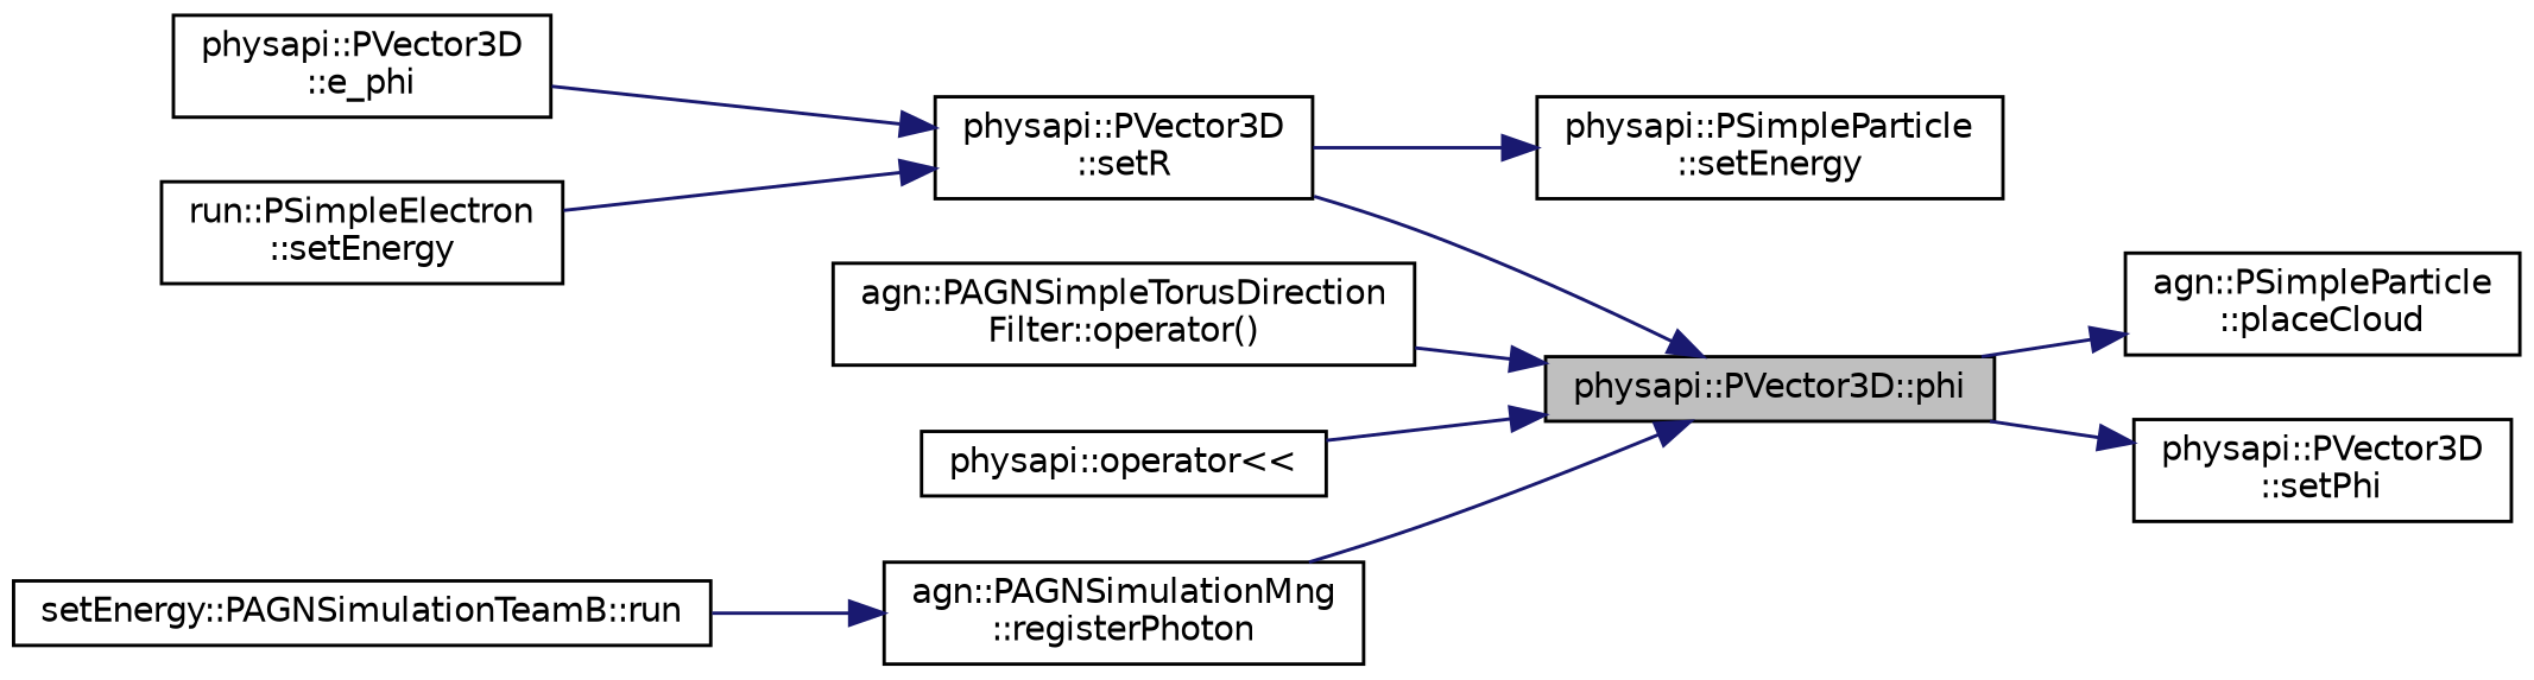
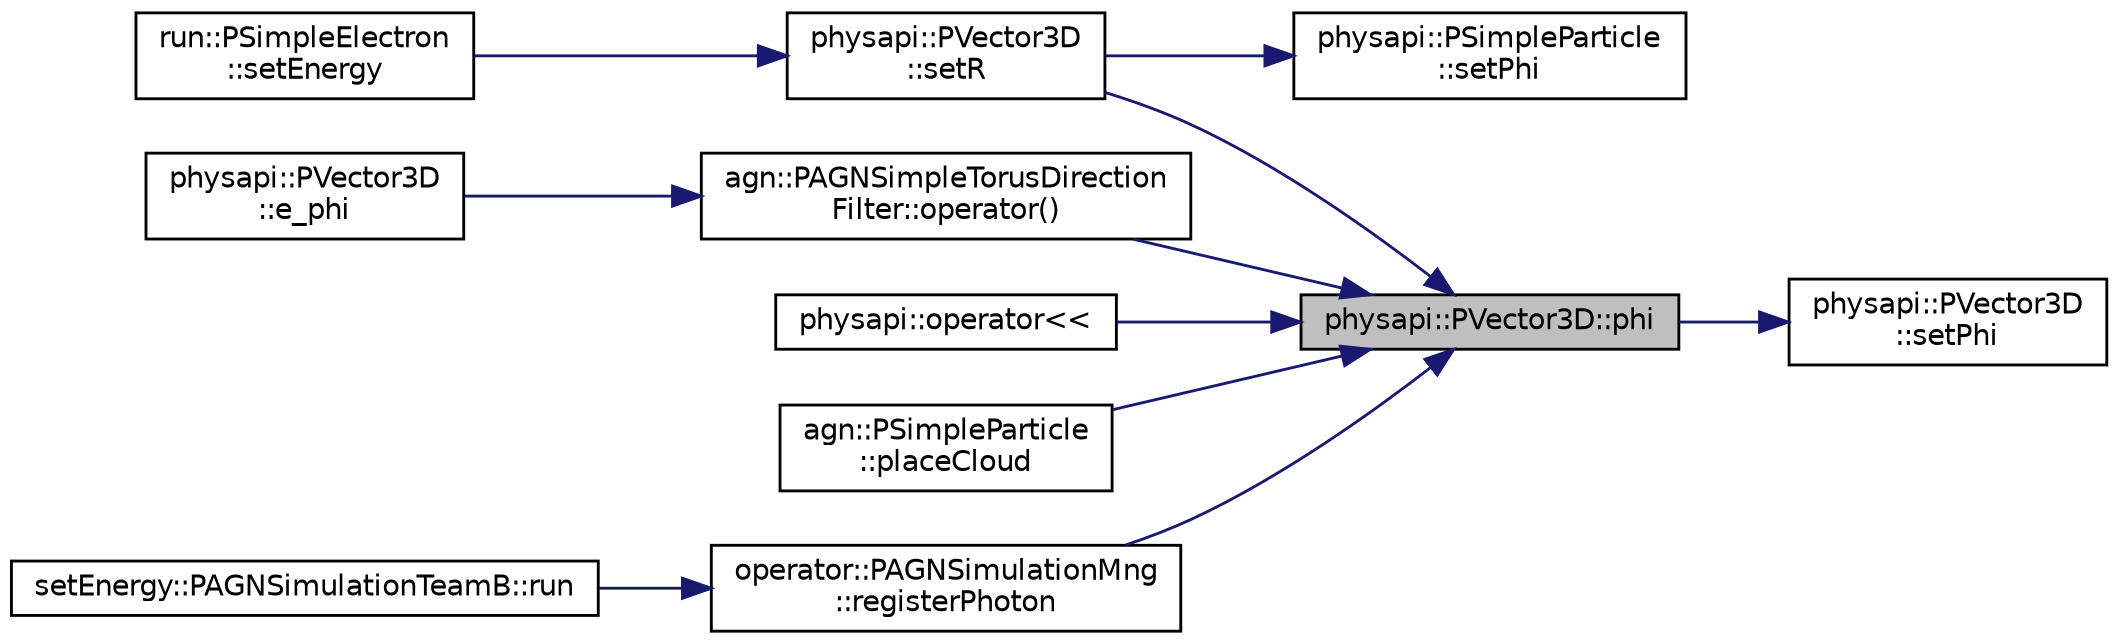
  digraph {
    rankdir=RL
    node [color=black fillcolor=white fontname=Helvetica fontsize=10 shape=record style=filled]
    edge [color=midnightblue dir=back fontname=Helvetica fontsize=10 labelfontname=Helvetica labelfontsize=10 style=solid]
    n1 [fillcolor=grey75 fontcolor=black height=0.2 label="physapi::PVector3D::phi" width=0.4]
    n2 [height=0.2 label="agn::PAGNSimpleTorusDirection\lFilter::operator()" width=0.4]
    n3 [height=0.2 label="physapi::operator\<\<" width=0.4]
    n4 [height=0.2 label="agn::PSimpleParticle\l::placeCloud" width=0.4]
-   n5 [height=0.2 label="agn::PAGNSimulationMng\l::registerPhoton" width=0.4]
+   n5 [height=0.2 label="operator::PAGNSimulationMng\l::registerPhoton" width=0.4]
    n6 [height=0.2 label="physapi::PVector3D\l::setR" width=0.4]
    n7 [height=0.2 label="setEnergy::PAGNSimulationTeamB::run" width=0.4]
    n8 [height=0.2 label="physapi::PVector3D\l::setPhi" width=0.4]
    n9 [height=0.2 label="physapi::PVector3D\l::e_phi" width=0.4]
    n10 [height=0.2 label="run::PSimpleElectron\l::setEnergy" width=0.4]
-   n11 [height=0.2 label="physapi::PSimpleParticle\l::setEnergy" width=0.4]
+   n11 [height=0.2 label="physapi::PSimpleParticle\l::setPhi" width=0.4]
    n1 -> n2
    n1 -> n3
-   n4 -> n1
+   n1 -> n4
    n1 -> n5
    n1 -> n6
    n5 -> n7
-   n6 -> n9
+   n2 -> n9
    n6 -> n10
    n8 -> n1
    n11 -> n6
  }
